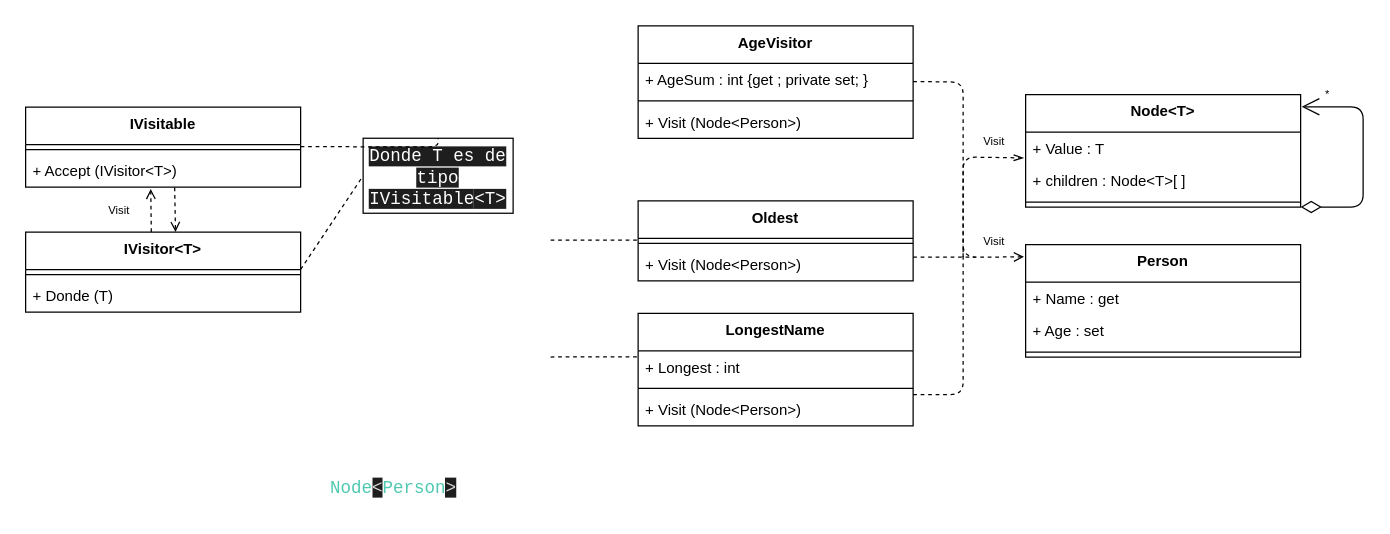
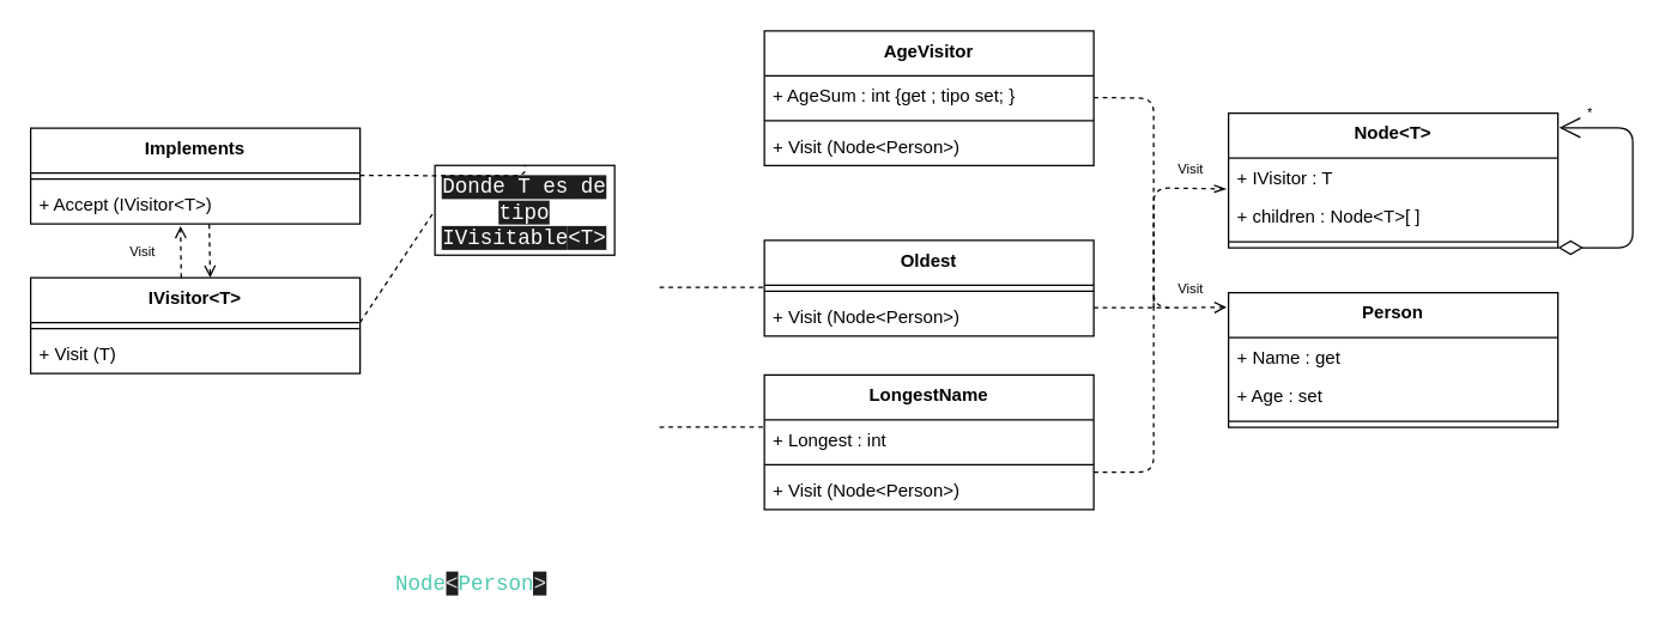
  <mxCell id="0" />
  <mxCell id="1" parent="0" />
  <mxCell id="2" value="AgeVisitor" style="swimlane;fontStyle=1;align=center;verticalAlign=top;childLayout=stackLayout;horizontal=1;startSize=30;horizontalStack=0;resizeParent=1;resizeParentMax=0;resizeLast=0;collapsible=1;marginBottom=0;" parent="1" vertex="1"><mxGeometry x="510" y="20" width="220" height="90" as="geometry" /></mxCell>
- <mxCell id="3" value="+ AgeSum : int {get ; private set; }" style="text;strokeColor=none;fillColor=none;align=left;verticalAlign=top;spacingLeft=4;spacingRight=4;overflow=hidden;rotatable=0;points=[[0,0.5],[1,0.5]];portConstraint=eastwest;" parent="2" vertex="1"><mxGeometry y="30" width="220" height="26" as="geometry" /></mxCell>
+ <mxCell id="3" value="+ AgeSum : int {get ; tipo set; }" style="text;strokeColor=none;fillColor=none;align=left;verticalAlign=top;spacingLeft=4;spacingRight=4;overflow=hidden;rotatable=0;points=[[0,0.5],[1,0.5]];portConstraint=eastwest;" parent="2" vertex="1"><mxGeometry y="30" width="220" height="26" as="geometry" /></mxCell>
  <mxCell id="4" value="" style="line;strokeWidth=1;fillColor=none;align=left;verticalAlign=middle;spacingTop=-1;spacingLeft=3;spacingRight=3;rotatable=0;labelPosition=right;points=[];portConstraint=eastwest;strokeColor=inherit;" parent="2" vertex="1"><mxGeometry y="56" width="220" height="8" as="geometry" /></mxCell>
  <mxCell id="5" value="+ Visit (Node&lt;Person&gt;)" style="text;strokeColor=none;fillColor=none;align=left;verticalAlign=top;spacingLeft=4;spacingRight=4;overflow=hidden;rotatable=0;points=[[0,0.5],[1,0.5]];portConstraint=eastwest;" parent="2" vertex="1"><mxGeometry y="64" width="220" height="26" as="geometry" /></mxCell>
- <mxCell id="6" value="IVisitable" style="swimlane;fontStyle=1;align=center;verticalAlign=top;childLayout=stackLayout;horizontal=1;startSize=30;horizontalStack=0;resizeParent=1;resizeParentMax=0;resizeLast=0;collapsible=1;marginBottom=0;" parent="1" vertex="1"><mxGeometry x="20" y="85" width="220" height="64" as="geometry" /></mxCell>
+ <mxCell id="6" value="Implements" style="swimlane;fontStyle=1;align=center;verticalAlign=top;childLayout=stackLayout;horizontal=1;startSize=30;horizontalStack=0;resizeParent=1;resizeParentMax=0;resizeLast=0;collapsible=1;marginBottom=0;" parent="1" vertex="1"><mxGeometry x="20" y="85" width="220" height="64" as="geometry" /></mxCell>
  <mxCell id="7" value="" style="line;strokeWidth=1;fillColor=none;align=left;verticalAlign=middle;spacingTop=-1;spacingLeft=3;spacingRight=3;rotatable=0;labelPosition=right;points=[];portConstraint=eastwest;strokeColor=inherit;" parent="6" vertex="1"><mxGeometry y="30" width="220" height="8" as="geometry" /></mxCell>
  <mxCell id="8" value="+ Accept (IVisitor&lt;T&gt;)" style="text;strokeColor=none;fillColor=none;align=left;verticalAlign=top;spacingLeft=4;spacingRight=4;overflow=hidden;rotatable=0;points=[[0,0.5],[1,0.5]];portConstraint=eastwest;" parent="6" vertex="1"><mxGeometry y="38" width="220" height="26" as="geometry" /></mxCell>
  <mxCell id="9" value="IVisitor&lt;T&gt;" style="swimlane;fontStyle=1;align=center;verticalAlign=top;childLayout=stackLayout;horizontal=1;startSize=30;horizontalStack=0;resizeParent=1;resizeParentMax=0;resizeLast=0;collapsible=1;marginBottom=0;" parent="1" vertex="1"><mxGeometry x="20" y="185" width="220" height="64" as="geometry" /></mxCell>
  <mxCell id="10" value="" style="line;strokeWidth=1;fillColor=none;align=left;verticalAlign=middle;spacingTop=-1;spacingLeft=3;spacingRight=3;rotatable=0;labelPosition=right;points=[];portConstraint=eastwest;strokeColor=inherit;" parent="9" vertex="1"><mxGeometry y="30" width="220" height="8" as="geometry" /></mxCell>
- <mxCell id="11" value="+ Donde (T)" style="text;strokeColor=none;fillColor=none;align=left;verticalAlign=top;spacingLeft=4;spacingRight=4;overflow=hidden;rotatable=0;points=[[0,0.5],[1,0.5]];portConstraint=eastwest;" parent="9" vertex="1"><mxGeometry y="38" width="220" height="26" as="geometry" /></mxCell>
+ <mxCell id="11" value="+ Visit (T)" style="text;strokeColor=none;fillColor=none;align=left;verticalAlign=top;spacingLeft=4;spacingRight=4;overflow=hidden;rotatable=0;points=[[0,0.5],[1,0.5]];portConstraint=eastwest;" parent="9" vertex="1"><mxGeometry y="38" width="220" height="26" as="geometry" /></mxCell>
  <mxCell id="12" value="LongestName" style="swimlane;fontStyle=1;align=center;verticalAlign=top;childLayout=stackLayout;horizontal=1;startSize=30;horizontalStack=0;resizeParent=1;resizeParentMax=0;resizeLast=0;collapsible=1;marginBottom=0;" parent="1" vertex="1"><mxGeometry x="510" y="250" width="220" height="90" as="geometry" /></mxCell>
  <mxCell id="13" value="+ Longest : int" style="text;strokeColor=none;fillColor=none;align=left;verticalAlign=top;spacingLeft=4;spacingRight=4;overflow=hidden;rotatable=0;points=[[0,0.5],[1,0.5]];portConstraint=eastwest;" parent="12" vertex="1"><mxGeometry y="30" width="220" height="26" as="geometry" /></mxCell>
  <mxCell id="14" value="" style="line;strokeWidth=1;fillColor=none;align=left;verticalAlign=middle;spacingTop=-1;spacingLeft=3;spacingRight=3;rotatable=0;labelPosition=right;points=[];portConstraint=eastwest;strokeColor=inherit;" parent="12" vertex="1"><mxGeometry y="56" width="220" height="8" as="geometry" /></mxCell>
  <mxCell id="15" value="+ Visit (Node&lt;Person&gt;)" style="text;strokeColor=none;fillColor=none;align=left;verticalAlign=top;spacingLeft=4;spacingRight=4;overflow=hidden;rotatable=0;points=[[0,0.5],[1,0.5]];portConstraint=eastwest;" parent="12" vertex="1"><mxGeometry y="64" width="220" height="26" as="geometry" /></mxCell>
  <mxCell id="16" value="Node&lt;T&gt;" style="swimlane;fontStyle=1;align=center;verticalAlign=top;childLayout=stackLayout;horizontal=1;startSize=30;horizontalStack=0;resizeParent=1;resizeParentMax=0;resizeLast=0;collapsible=1;marginBottom=0;" parent="1" vertex="1"><mxGeometry x="820" y="75" width="220" height="90" as="geometry" /></mxCell>
- <mxCell id="17" value="+ Value : T" style="text;strokeColor=none;fillColor=none;align=left;verticalAlign=top;spacingLeft=4;spacingRight=4;overflow=hidden;rotatable=0;points=[[0,0.5],[1,0.5]];portConstraint=eastwest;" parent="16" vertex="1"><mxGeometry y="30" width="220" height="26" as="geometry" /></mxCell>
+ <mxCell id="17" value="+ IVisitor : T" style="text;strokeColor=none;fillColor=none;align=left;verticalAlign=top;spacingLeft=4;spacingRight=4;overflow=hidden;rotatable=0;points=[[0,0.5],[1,0.5]];portConstraint=eastwest;" parent="16" vertex="1"><mxGeometry y="30" width="220" height="26" as="geometry" /></mxCell>
  <mxCell id="18" value="+ children : Node&lt;T&gt;[ ] " style="text;strokeColor=none;fillColor=none;align=left;verticalAlign=top;spacingLeft=4;spacingRight=4;overflow=hidden;rotatable=0;points=[[0,0.5],[1,0.5]];portConstraint=eastwest;" parent="16" vertex="1"><mxGeometry y="56" width="220" height="26" as="geometry" /></mxCell>
  <mxCell id="19" value="" style="line;strokeWidth=1;fillColor=none;align=left;verticalAlign=middle;spacingTop=-1;spacingLeft=3;spacingRight=3;rotatable=0;labelPosition=right;points=[];portConstraint=eastwest;strokeColor=inherit;" parent="16" vertex="1"><mxGeometry y="82" width="220" height="8" as="geometry" /></mxCell>
  <mxCell id="20" value="Oldest" style="swimlane;fontStyle=1;align=center;verticalAlign=top;childLayout=stackLayout;horizontal=1;startSize=30;horizontalStack=0;resizeParent=1;resizeParentMax=0;resizeLast=0;collapsible=1;marginBottom=0;" parent="1" vertex="1"><mxGeometry x="510" y="160" width="220" height="64" as="geometry" /></mxCell>
  <mxCell id="21" value="" style="line;strokeWidth=1;fillColor=none;align=left;verticalAlign=middle;spacingTop=-1;spacingLeft=3;spacingRight=3;rotatable=0;labelPosition=right;points=[];portConstraint=eastwest;strokeColor=inherit;" parent="20" vertex="1"><mxGeometry y="30" width="220" height="8" as="geometry" /></mxCell>
  <mxCell id="22" value="+ Visit (Node&lt;Person&gt;)" style="text;strokeColor=none;fillColor=none;align=left;verticalAlign=top;spacingLeft=4;spacingRight=4;overflow=hidden;rotatable=0;points=[[0,0.5],[1,0.5]];portConstraint=eastwest;" parent="20" vertex="1"><mxGeometry y="38" width="220" height="26" as="geometry" /></mxCell>
  <mxCell id="23" value="Person" style="swimlane;fontStyle=1;align=center;verticalAlign=top;childLayout=stackLayout;horizontal=1;startSize=30;horizontalStack=0;resizeParent=1;resizeParentMax=0;resizeLast=0;collapsible=1;marginBottom=0;" parent="1" vertex="1"><mxGeometry x="820" y="195" width="220" height="90" as="geometry" /></mxCell>
  <mxCell id="24" value="" style="html=1;verticalAlign=bottom;labelBackgroundColor=none;endArrow=openThin;endFill=0;dashed=1;fontSize=9;entryX=-0.007;entryY=0.798;entryDx=0;entryDy=0;entryPerimeter=0;" edge="1" parent="23" target="17"><mxGeometry width="160" relative="1" as="geometry"><mxPoint x="-50" y="10" as="sourcePoint" /><mxPoint x="110" y="10" as="targetPoint" /><Array as="points"><mxPoint x="-50" y="-70" /></Array></mxGeometry></mxCell>
  <mxCell id="25" value="+ Name : get" style="text;strokeColor=none;fillColor=none;align=left;verticalAlign=top;spacingLeft=4;spacingRight=4;overflow=hidden;rotatable=0;points=[[0,0.5],[1,0.5]];portConstraint=eastwest;" parent="23" vertex="1"><mxGeometry y="30" width="220" height="26" as="geometry" /></mxCell>
  <mxCell id="26" value="+ Age : set" style="text;strokeColor=none;fillColor=none;align=left;verticalAlign=top;spacingLeft=4;spacingRight=4;overflow=hidden;rotatable=0;points=[[0,0.5],[1,0.5]];portConstraint=eastwest;" parent="23" vertex="1"><mxGeometry y="56" width="220" height="26" as="geometry" /></mxCell>
  <mxCell id="27" value="" style="line;strokeWidth=1;fillColor=none;align=left;verticalAlign=middle;spacingTop=-1;spacingLeft=3;spacingRight=3;rotatable=0;labelPosition=right;points=[];portConstraint=eastwest;strokeColor=inherit;" parent="23" vertex="1"><mxGeometry y="82" width="220" height="8" as="geometry" /></mxCell>
  <mxCell id="28" value="&lt;font color=&quot;#ffffff&quot;&gt;&lt;span style=&quot;background-color: rgb(30, 30, 30); font-family: Consolas, &amp;quot;Courier New&amp;quot;, monospace; font-size: 14px; font-weight: normal;&quot;&gt;Donde T es de tipo IVisitable&lt;/span&gt;&lt;span style=&quot;background-color: rgb(30, 30, 30); font-family: Consolas, &amp;quot;Courier New&amp;quot;, monospace; font-size: 14px; font-weight: normal;&quot;&gt;&amp;lt;&lt;/span&gt;&lt;span style=&quot;background-color: rgb(30, 30, 30); font-family: Consolas, &amp;quot;Courier New&amp;quot;, monospace; font-size: 14px; font-weight: normal;&quot;&gt;T&lt;/span&gt;&lt;span style=&quot;background-color: rgb(30, 30, 30); font-family: Consolas, &amp;quot;Courier New&amp;quot;, monospace; font-size: 14px; font-weight: normal;&quot;&gt;&amp;gt;&lt;/span&gt;&lt;/font&gt;&lt;br&gt;&lt;br&gt;" style="whiteSpace=wrap;html=1;verticalAlign=top;fontStyle=1;startSize=30;" parent="1" vertex="1"><mxGeometry x="290" y="110" width="120" height="60" as="geometry" /></mxCell>
  <mxCell id="29" value="" style="endArrow=none;dashed=1;html=1;fontColor=#FFFFFF;entryX=0;entryY=0.5;entryDx=0;entryDy=0;" parent="1" target="28" edge="1"><mxGeometry width="50" height="50" relative="1" as="geometry"><mxPoint x="240" y="215" as="sourcePoint" /><mxPoint x="290" y="165" as="targetPoint" /></mxGeometry></mxCell>
  <mxCell id="30" value="" style="endArrow=none;dashed=1;html=1;fontColor=#FFFFFF;entryX=0.5;entryY=0;entryDx=0;entryDy=0;" parent="1" target="28" edge="1"><mxGeometry width="50" height="50" relative="1" as="geometry"><mxPoint x="240" y="116.68" as="sourcePoint" /><mxPoint x="390" y="115" as="targetPoint" /><Array as="points"><mxPoint x="350" y="117" /></Array></mxGeometry></mxCell>
  <mxCell id="31" value="Implements&amp;nbsp;&amp;nbsp;&lt;span style=&quot;font-family: Consolas, &amp;quot;Courier New&amp;quot;, monospace; font-size: 14px; color: rgb(78, 201, 176);&quot;&gt;Node&lt;/span&gt;&lt;span style=&quot;background-color: rgb(30, 30, 30); color: rgb(212, 212, 212); font-family: Consolas, &amp;quot;Courier New&amp;quot;, monospace; font-size: 14px;&quot;&gt;&amp;lt;&lt;/span&gt;&lt;span style=&quot;font-family: Consolas, &amp;quot;Courier New&amp;quot;, monospace; font-size: 14px; color: rgb(78, 201, 176);&quot;&gt;Person&lt;/span&gt;&lt;span style=&quot;background-color: rgb(30, 30, 30); color: rgb(212, 212, 212); font-family: Consolas, &amp;quot;Courier New&amp;quot;, monospace; font-size: 14px;&quot;&gt;&amp;gt;&lt;/span&gt;" style="text;html=1;strokeColor=none;fillColor=none;align=center;verticalAlign=middle;whiteSpace=wrap;rounded=0;fontColor=#FFFFFF;" parent="1" vertex="1"><mxGeometry x="205" y="375" width="150" height="30" as="geometry" /></mxCell>
  <mxCell id="32" value="" style="endArrow=none;dashed=1;html=1;fontColor=#FFFFFF;entryX=0;entryY=0.188;entryDx=0;entryDy=0;entryPerimeter=0;" edge="1" parent="1" target="21"><mxGeometry width="50" height="50" relative="1" as="geometry"><mxPoint x="440" y="191.5" as="sourcePoint" /><mxPoint x="490" y="191.5" as="targetPoint" /></mxGeometry></mxCell>
  <mxCell id="33" value="" style="endArrow=none;dashed=1;html=1;fontColor=#FFFFFF;entryX=0.004;entryY=0.192;entryDx=0;entryDy=0;entryPerimeter=0;" edge="1" parent="1" target="13"><mxGeometry width="50" height="50" relative="1" as="geometry"><mxPoint x="440" y="285" as="sourcePoint" /><mxPoint x="490" y="285" as="targetPoint" /></mxGeometry></mxCell>
  <mxCell id="34" value="" style="html=1;verticalAlign=bottom;labelBackgroundColor=none;endArrow=open;endFill=0;dashed=1;entryX=0.455;entryY=1.059;entryDx=0;entryDy=0;entryPerimeter=0;exitX=0.457;exitY=-0.001;exitDx=0;exitDy=0;exitPerimeter=0;" edge="1" parent="1" source="9" target="8"><mxGeometry width="160" relative="1" as="geometry"><mxPoint x="50" y="205" as="sourcePoint" /><mxPoint x="210" y="205" as="targetPoint" /></mxGeometry></mxCell>
  <mxCell id="35" value="" style="html=1;verticalAlign=bottom;labelBackgroundColor=none;endArrow=open;endFill=0;dashed=1;entryX=0.545;entryY=0;entryDx=0;entryDy=0;entryPerimeter=0;exitX=0.542;exitY=1.018;exitDx=0;exitDy=0;exitPerimeter=0;" edge="1" parent="1" source="8" target="9"><mxGeometry width="160" relative="1" as="geometry"><mxPoint x="140" y="155" as="sourcePoint" /><mxPoint x="130.1" y="160.534" as="targetPoint" /></mxGeometry></mxCell>
  <mxCell id="36" value="Visit" style="text;html=1;strokeColor=none;fillColor=none;align=center;verticalAlign=middle;whiteSpace=wrap;rounded=0;fontSize=9;" vertex="1" parent="1"><mxGeometry x="80" y="160" width="30" height="15" as="geometry" /></mxCell>
  <mxCell id="37" value="" style="endArrow=open;html=1;endSize=12;startArrow=diamondThin;startSize=14;startFill=0;edgeStyle=orthogonalEdgeStyle;align=left;verticalAlign=bottom;fontSize=9;entryX=1.004;entryY=0.109;entryDx=0;entryDy=0;entryPerimeter=0;" edge="1" parent="1" target="16"><mxGeometry x="-1" y="3" relative="1" as="geometry"><mxPoint x="1040" y="165" as="sourcePoint" /><mxPoint x="1120" y="85" as="targetPoint" /><Array as="points"><mxPoint x="1090" y="165" /><mxPoint x="1090" y="85" /></Array></mxGeometry></mxCell>
  <mxCell id="38" value="&amp;nbsp;*" style="text;html=1;align=center;verticalAlign=middle;resizable=0;points=[];autosize=1;strokeColor=none;fillColor=none;fontSize=9;" vertex="1" parent="1"><mxGeometry x="1045" y="65" width="30" height="20" as="geometry" /></mxCell>
  <mxCell id="39" value="" style="html=1;verticalAlign=bottom;labelBackgroundColor=none;endArrow=open;endFill=0;dashed=1;fontSize=9;entryX=-0.006;entryY=0.11;entryDx=0;entryDy=0;entryPerimeter=0;" edge="1" parent="1" target="23"><mxGeometry width="160" relative="1" as="geometry"><mxPoint x="730" y="64.66" as="sourcePoint" /><mxPoint x="890" y="64.66" as="targetPoint" /><Array as="points"><mxPoint x="770" y="65" /><mxPoint x="770" y="205" /><mxPoint x="810" y="205" /></Array></mxGeometry></mxCell>
  <mxCell id="40" value="" style="endArrow=none;dashed=1;html=1;fontColor=#FFFFFF;" edge="1" parent="1"><mxGeometry width="50" height="50" relative="1" as="geometry"><mxPoint x="730" y="205" as="sourcePoint" /><mxPoint x="780" y="205" as="targetPoint" /></mxGeometry></mxCell>
  <mxCell id="41" value="" style="endArrow=none;dashed=1;html=1;fontColor=#FFFFFF;" edge="1" parent="1"><mxGeometry width="50" height="50" relative="1" as="geometry"><mxPoint x="730" y="315" as="sourcePoint" /><mxPoint x="770" y="195" as="targetPoint" /><Array as="points"><mxPoint x="770" y="315" /></Array></mxGeometry></mxCell>
  <mxCell id="42" value="Visit" style="text;html=1;strokeColor=none;fillColor=none;align=center;verticalAlign=middle;whiteSpace=wrap;rounded=0;fontSize=9;" vertex="1" parent="1"><mxGeometry x="780" y="105" width="30" height="15" as="geometry" /></mxCell>
  <mxCell id="43" value="Visit" style="text;html=1;strokeColor=none;fillColor=none;align=center;verticalAlign=middle;whiteSpace=wrap;rounded=0;fontSize=9;" vertex="1" parent="1"><mxGeometry x="780" y="185" width="30" height="15" as="geometry" /></mxCell>
